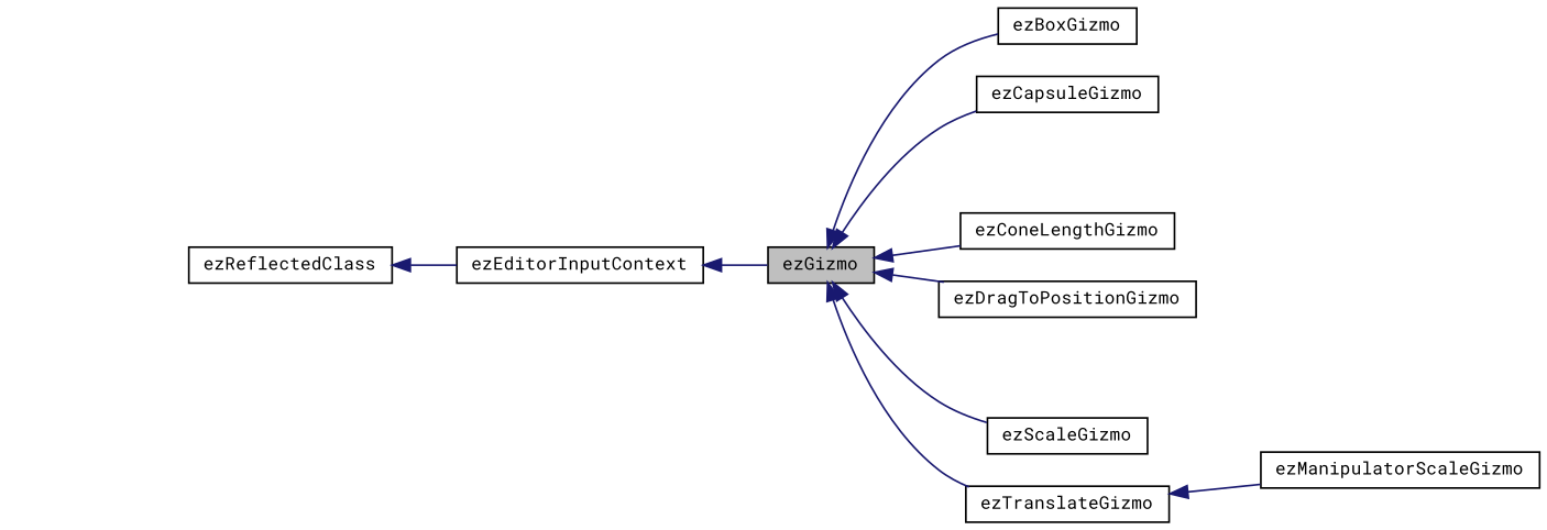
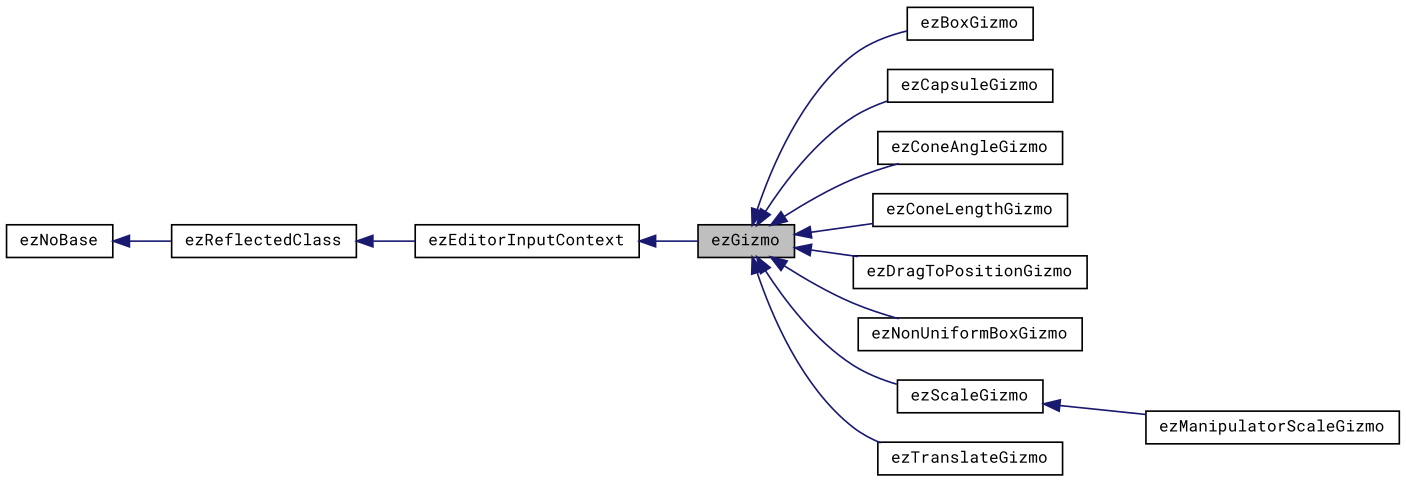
  digraph {
    fontname="Roboto Mono"
    rankdir=LR
    node [color=black fillcolor=white fontname="Roboto Mono" fontsize=10 shape=record style=filled]
    edge [color=midnightblue dir=back fontname="Roboto Mono" fontsize=10 labelfontname=Helvetica labelfontsize=10 style=solid]
    n1 [fillcolor=grey75 fontcolor=black height=0.2 label=ezGizmo width=0.4]
    n2 [height=0.2 label=ezBoxGizmo width=0.4]
    n3 [height=0.2 label=ezCapsuleGizmo width=0.4]
+   n4 [height=0.2 label=ezConeAngleGizmo width=0.4]
    n5 [height=0.2 label=ezConeLengthGizmo width=0.4]
    n6 [height=0.2 label=ezDragToPositionGizmo width=0.4]
+   n7 [height=0.2 label=ezNonUniformBoxGizmo width=0.4]
    n8 [height=0.2 label=ezScaleGizmo width=0.4]
    n9 [height=0.2 label=ezTranslateGizmo width=0.4]
    n10 [height=0.2 label=ezManipulatorScaleGizmo width=0.4]
    n11 [height=0.2 label=ezEditorInputContext width=0.4]
    n12 [height=0.2 label=ezReflectedClass width=0.4]
+   n13 [height=0.2 label=ezNoBase width=0.4]
    n1 -> n2
    n1 -> n3
+   n1 -> n4
    n1 -> n5
    n1 -> n6
+   n1 -> n7
    n1 -> n8
    n1 -> n9
-   n9 -> n10
+   n8 -> n10
    n11 -> n1
    n12 -> n11
+   n13 -> n12
  }
